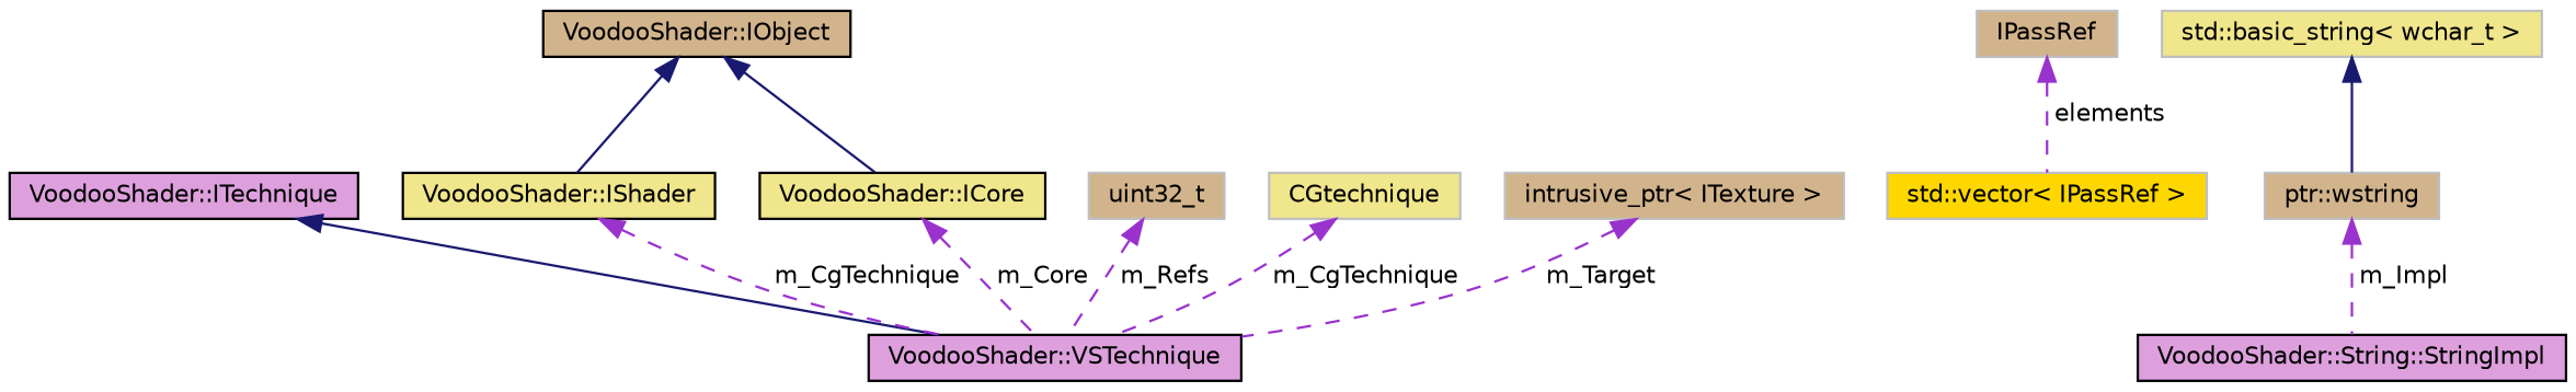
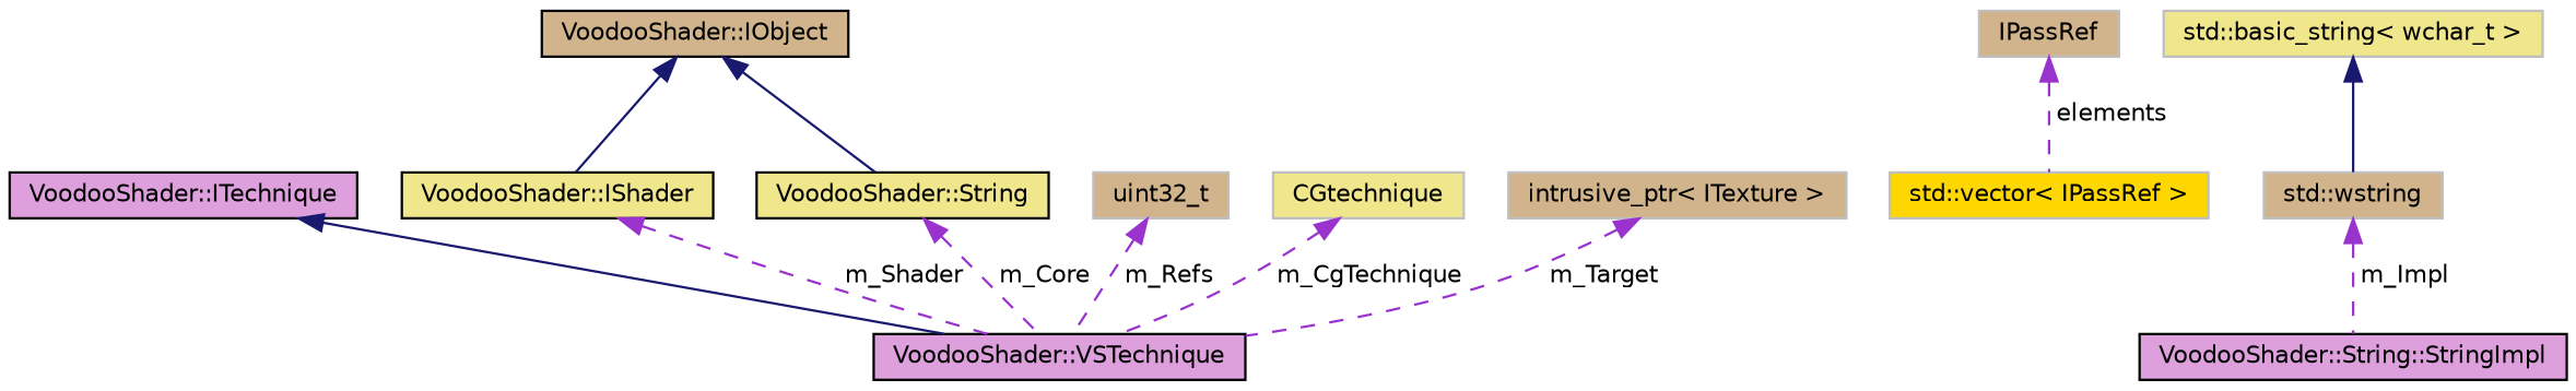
  digraph {
    rankdir=TB
    node [color=grey75 fillcolor=tan fontname=Helvetica fontsize=10 shape=record style=filled]
    edge [color=darkorchid3 dir=back fontname=Helvetica fontsize=10 labelfontname=Helvetica labelfontsize=10 style=dashed]
    n1 [color=black fillcolor=plum fontcolor=black height=0.2 label="VoodooShader::VSTechnique" width=0.4]
    n2 [color=black fillcolor=plum height=0.2 label="VoodooShader::ITechnique" width=0.4]
    n3 [color=black height=0.2 label="VoodooShader::IObject" width=0.4]
    n4 [color=black fillcolor=khaki height=0.2 label="VoodooShader::IShader" width=0.4]
-   n5 [color=black fillcolor=khaki height=0.2 label="VoodooShader::ICore" width=0.4]
+   n5 [color=black fillcolor=khaki height=0.2 label="VoodooShader::String" width=0.4]
    n6 [height=0.2 label=uint32_t width=0.4]
    n7 [fillcolor=khaki height=0.2 label=CGtechnique width=0.4]
    n8 [fillcolor=gold height=0.2 label="std::vector\< IPassRef \>" width=0.4]
    n9 [height=0.2 label=IPassRef width=0.4]
    n10 [color=black fillcolor=plum height=0.2 label="VoodooShader::String::StringImpl" width=0.4]
-   n11 [height=0.2 label="ptr::wstring" width=0.4]
+   n11 [height=0.2 label="std::wstring" width=0.4]
    n12 [fillcolor=khaki height=0.2 label="std::basic_string\< wchar_t \>" width=0.4]
    n13 [height=0.2 label="intrusive_ptr\< ITexture \>" width=0.4]
    n2 -> n1 [color=midnightblue style=solid]
    n3 -> n4 [color=midnightblue style=solid]
    n3 -> n5 [color=midnightblue style=solid]
-   n4 -> n1 [label=" m_CgTechnique"]
+   n4 -> n1 [label=" m_Shader"]
    n5 -> n1 [label=" m_Core"]
    n6 -> n1 [label=" m_Refs"]
    n7 -> n1 [label=" m_CgTechnique"]
    n9 -> n8 [label=" elements"]
    n11 -> n10 [label=" m_Impl"]
    n12 -> n11 [color=midnightblue style=solid]
    n13 -> n1 [label=" m_Target"]
  }
